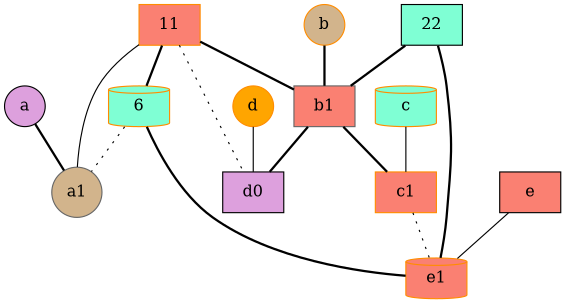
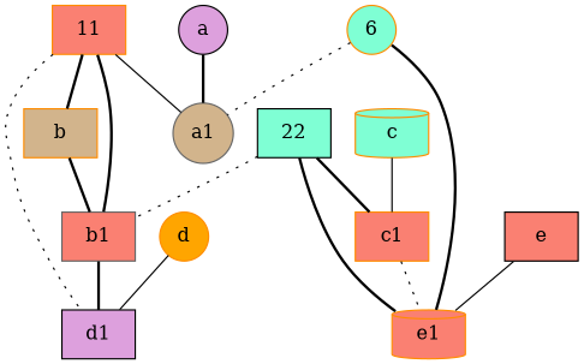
  graph {
    node [color=darkorange fillcolor=salmon labelfontsize=50 shape=box style=filled]
    edge [style=bold]
    a1 [color=gray40 fillcolor=tan shape=circle]
    e1 [shape=cylinder]
    c1
    22 [color=black fillcolor=aquamarine]
    b1 [color=gray40]
-   d1 [color=black fillcolor=plum label=d0]
+   d1 [color=black fillcolor=plum]
    a [color=black fillcolor=plum shape=circle]
    11
-   6 [fillcolor=aquamarine shape=cylinder]
+   6 [fillcolor=aquamarine shape=circle]
    e [color=black]
-   b [fillcolor=tan shape=circle]
+   b [fillcolor=tan]
    d [fillcolor=orange shape=circle]
    c [fillcolor=aquamarine shape=cylinder]
    c1 -- e1 [style=dotted]
    22 -- e1
-   b1 -- c1
-   22 -- b1
+   22 -- c1
+   22 -- b1 [style=dotted]
    b1 -- d1
    a -- a1
    11 -- a1 [style=solid]
    11 -- b1
    11 -- d1 [style=dotted]
-   11 -- 6
+   11 -- b
    6 -- a1 [style=dotted]
    6 -- e1
    e -- e1 [style=solid]
    b -- b1
    d -- d1 [style=solid]
    c -- c1 [style=solid]
  }
